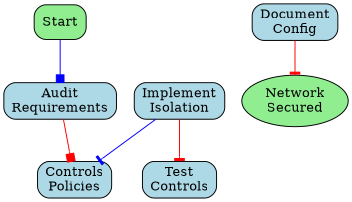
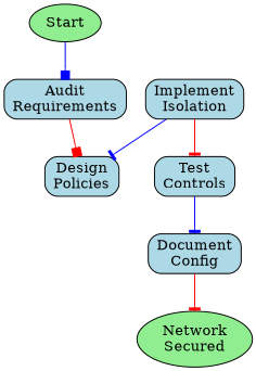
  digraph {
    rankdir=TB
    node [fillcolor=lightblue shape=box style="rounded,filled"]
    edge [arrowhead=tee color=blue]
-   n1 [fillcolor=lightgreen label=Start]
+   n1 [fillcolor=lightgreen label=Start shape=ellipse]
    n2 [label="Audit\nRequirements"]
-   n3 [label="Controls\nPolicies"]
+   n3 [label="Design\nPolicies"]
    n4 [fillcolor=lightgreen label="Network\nSecured" shape=ellipse]
    n5 [label="Implement\nIsolation"]
    n6 [label="Test\nControls"]
    n7 [label="Document\nConfig"]
    n1 -> n2 [arrowhead=box]
    n2 -> n3 [arrowhead=box color=red]
    n5 -> n3
    n5 -> n6 [color=red]
+   n6 -> n7
    n7 -> n4 [color=red]
  }
